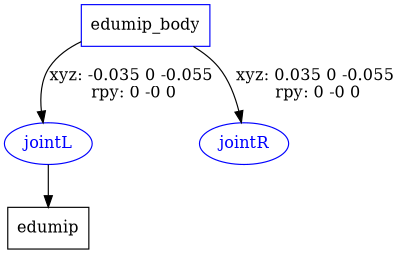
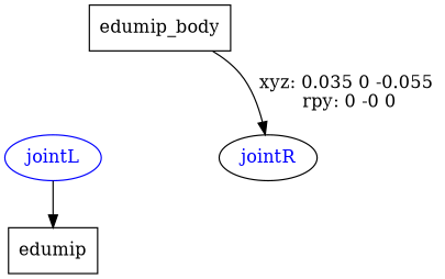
  digraph {
    node [shape=box]
-   n1 [label=edumip_body color=blue]
+   n1 [label=edumip_body]
    jointL [color=blue fontcolor=blue shape=ellipse]
-   jointR [color=blue fontcolor=blue shape=ellipse]
+   jointR [color=black fontcolor=blue shape=ellipse]
    n4 [label=edumip]
-   n1 -> jointL [label="xyz: -0.035 0 -0.055 \nrpy: 0 -0 0"]
    n1 -> jointR [label="xyz: 0.035 0 -0.055 \nrpy: 0 -0 0"]
    jointL -> n4
  }
